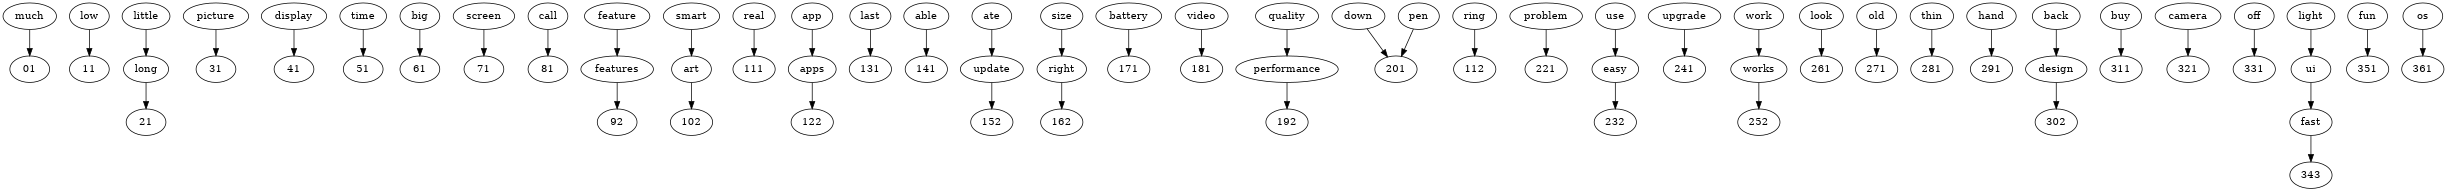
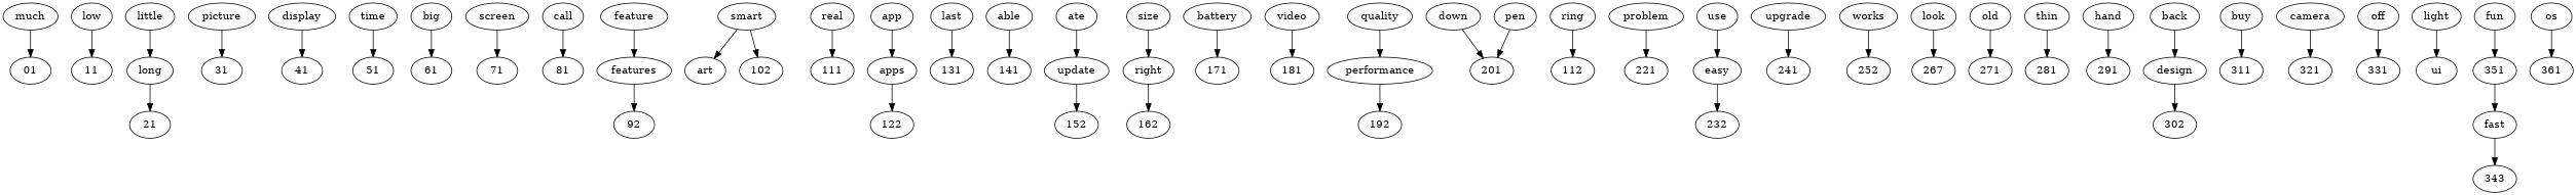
  digraph {
    compound=true
    n1 [label=much]
    01
    n3 [label=low]
    11
    n5 [label=little]
    n6 [label=long]
    n7 [label=21]
    n8 [label=picture]
    31
    n10 [label=display]
    41
    n12 [label=time]
    51
    n14 [label=big]
    61
    n16 [label=screen]
    71
    n18 [label=call]
    81
    n20 [label=feature]
    n21 [label=features]
    92
    n23 [label=smart]
    n24 [label=art]
    102
    n26 [label=real]
    111
    n28 [label=app]
    n29 [label=apps]
    122
    n31 [label=last]
    131
    n33 [label=able]
    141
    n35 [label=ate]
    n36 [label=update]
    152
    n38 [label=size]
    n39 [label=right]
    162
    n41 [label=battery]
    171
    n43 [label=video]
    181
    n45 [label=quality]
    n46 [label=performance]
    192
    n48 [label=down]
    201
    n50 [label=pen]
    n51 [label=ring]
    n52 [label=112]
    n53 [label=problem]
    221
    n55 [label=use]
    n56 [label=easy]
    232
    n58 [label=upgrade]
    241
-   n60 [label=work]
    n61 [label=works]
    252
    n63 [label=look]
-   261
+   261 [label=267]
    n65 [label=old]
    271
    n67 [label=thin]
    281
    n69 [label=hand]
    291
    n71 [label=back]
    n72 [label=design]
    302
    n74 [label=buy]
    311
    n76 [label=camera]
    321
    n78 [label=off]
    331
    n80 [label=light]
    n81 [label=ui]
    n82 [label=fast]
    343
    n84 [label=fun]
    351
    n86 [label=os]
    361
    n1 -> 01
    n3 -> 11
    n5 -> n6
    n6 -> n7
    n8 -> 31
    n10 -> 41
    n12 -> 51
    n14 -> 61
    n16 -> 71
    n18 -> 81
    n20 -> n21
    n21 -> 92
    n23 -> n24
-   n24 -> 102
+   n23 -> 102
    n26 -> 111
    n28 -> n29
    n29 -> 122
    n31 -> 131
    n33 -> 141
    n35 -> n36
    n36 -> 152
    n38 -> n39
    n39 -> 162
    n41 -> 171
    n43 -> 181
    n45 -> n46
    n46 -> 192
    n48 -> 201
    n50 -> 201
    n51 -> n52
    n53 -> 221
    n55 -> n56
    n56 -> 232
    n58 -> 241
-   n60 -> n61
    n61 -> 252
    n63 -> 261
    n65 -> 271
    n67 -> 281
    n69 -> 291
    n71 -> n72
    n72 -> 302
    n74 -> 311
    n76 -> 321
    n78 -> 331
    n80 -> n81
-   n81 -> n82
+   351 -> n82
    n82 -> 343
    n84 -> 351
    n86 -> 361
  }
